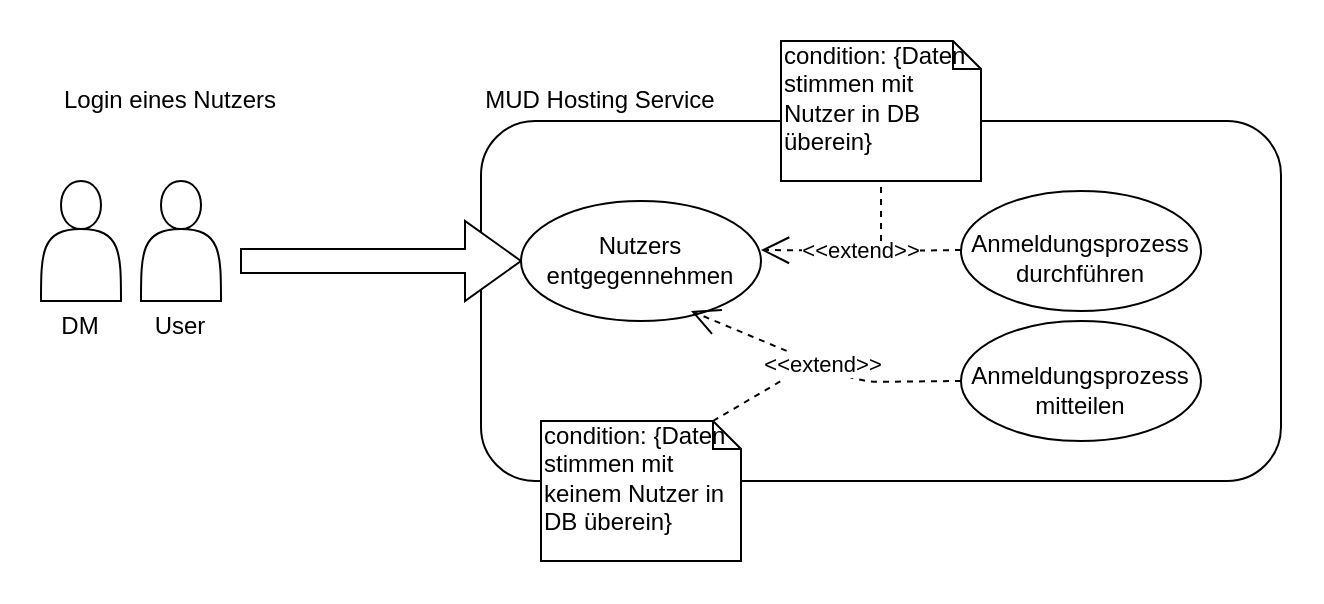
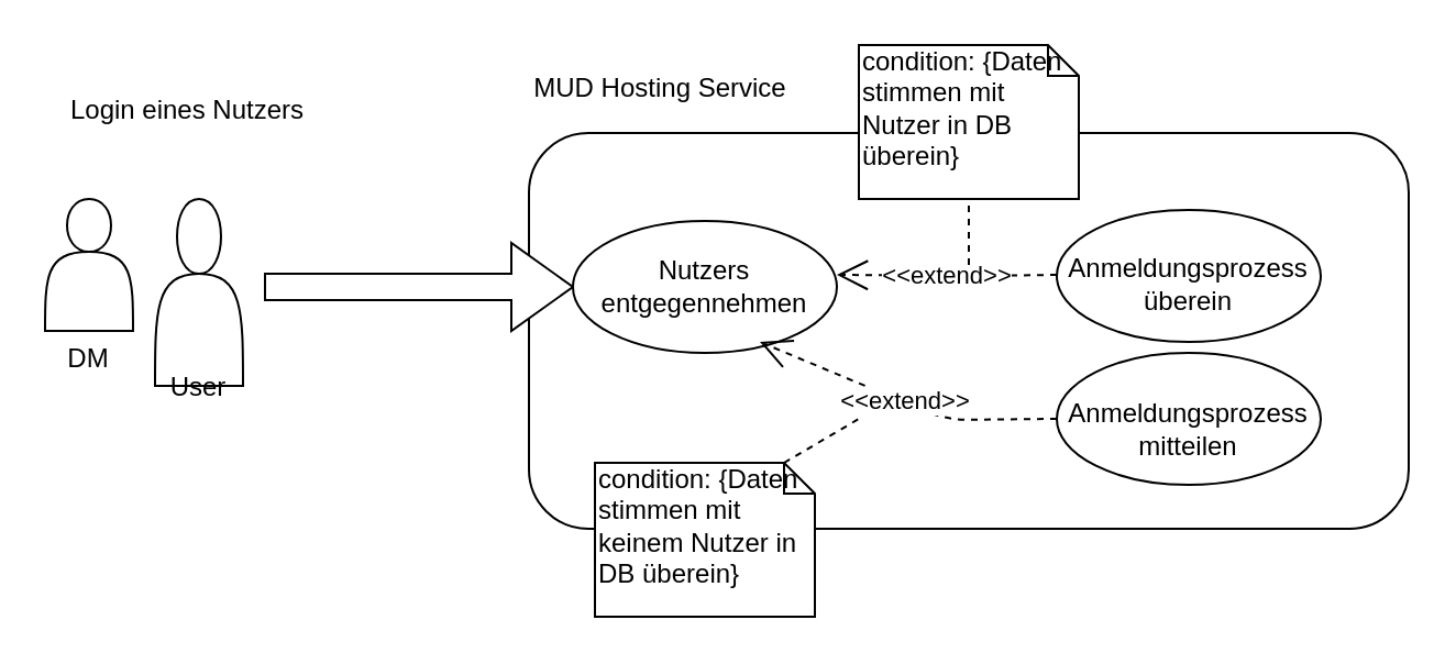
  <mxCell id="0" />
  <mxCell id="1" parent="0" />
  <mxCell id="2" value="&lt;br&gt;&lt;br&gt;&lt;br&gt;&lt;br&gt;&lt;br&gt;&lt;br&gt;DM" style="shape=actor;whiteSpace=wrap;html=1;" parent="1" vertex="1"><mxGeometry x="20" y="90" width="40" height="60" as="geometry" /></mxCell>
- <mxCell id="3" value="&lt;br&gt;&lt;br&gt;&lt;br&gt;&lt;br&gt;&lt;br&gt;&lt;br&gt;User" style="shape=actor;whiteSpace=wrap;html=1;" parent="1" vertex="1"><mxGeometry x="70" y="90" width="40" height="60" as="geometry" /></mxCell>
- <mxCell id="4" value="MUD Hosting Service" style="text;html=1;strokeColor=none;fillColor=none;align=center;verticalAlign=middle;whiteSpace=wrap;rounded=0;" vertex="1" parent="1"><mxGeometry x="220" y="40" width="160" height="20" as="geometry" /></mxCell>
+ <mxCell id="3" value="&lt;br&gt;&lt;br&gt;&lt;br&gt;&lt;br&gt;&lt;br&gt;&lt;br&gt;User" style="shape=actor;whiteSpace=wrap;html=1;" parent="1" vertex="1"><mxGeometry x="70" y="90" width="40" height="85" as="geometry" /></mxCell>
+ <mxCell id="4" value="MUD Hosting Service" style="text;html=1;strokeColor=none;fillColor=none;align=center;verticalAlign=middle;whiteSpace=wrap;rounded=0;" vertex="1" parent="1"><mxGeometry x="220" y="30" width="160" height="20" as="geometry" /></mxCell>
  <mxCell id="5" value="" style="rounded=1;whiteSpace=wrap;html=1;" vertex="1" parent="1"><mxGeometry x="240" y="60" width="400" height="180" as="geometry" /></mxCell>
  <mxCell id="6" value="" style="shape=singleArrow;direction=west;whiteSpace=wrap;html=1;rotation=-180;" vertex="1" parent="1"><mxGeometry x="120" y="110" width="140" height="40" as="geometry" /></mxCell>
  <mxCell id="7" value="" style="ellipse;whiteSpace=wrap;html=1;" vertex="1" parent="1"><mxGeometry x="260" y="100" width="120" height="60" as="geometry" /></mxCell>
  <mxCell id="8" value="&lt;div&gt;Nutzers entgegennehmen&lt;/div&gt;" style="text;html=1;strokeColor=none;fillColor=none;align=center;verticalAlign=middle;whiteSpace=wrap;rounded=0;" vertex="1" parent="1"><mxGeometry x="270" y="105" width="100" height="50" as="geometry" /></mxCell>
  <mxCell id="9" value="Login eines Nutzers" style="text;html=1;strokeColor=none;fillColor=none;align=center;verticalAlign=middle;whiteSpace=wrap;rounded=0;" vertex="1" parent="1"><mxGeometry x="20" y="35" width="130" height="30" as="geometry" /></mxCell>
  <mxCell id="10" value="&amp;lt;&amp;lt;extend&amp;gt;&amp;gt;" style="endArrow=open;endSize=12;dashed=1;html=1;" edge="1" parent="1"><mxGeometry width="160" relative="1" as="geometry"><mxPoint x="480" y="124.5" as="sourcePoint" /><mxPoint x="380" y="124.5" as="targetPoint" /><Array as="points"><mxPoint x="440" y="125" /></Array></mxGeometry></mxCell>
  <mxCell id="11" value="condition: {Daten stimmen mit Nutzer in DB überein}" style="shape=note;whiteSpace=wrap;html=1;size=14;verticalAlign=top;align=left;spacingTop=-6;" vertex="1" parent="1"><mxGeometry x="390" y="20" width="100" height="70" as="geometry" /></mxCell>
  <mxCell id="12" value="" style="ellipse;whiteSpace=wrap;html=1;" vertex="1" parent="1"><mxGeometry x="480" y="95" width="120" height="60" as="geometry" /></mxCell>
- <mxCell id="13" value="Anmeldungsprozess durchführen" style="text;html=1;strokeColor=none;fillColor=none;align=center;verticalAlign=middle;whiteSpace=wrap;rounded=0;" vertex="1" parent="1"><mxGeometry x="490" y="104" width="100" height="50" as="geometry" /></mxCell>
+ <mxCell id="13" value="Anmeldungsprozess überein" style="text;html=1;strokeColor=none;fillColor=none;align=center;verticalAlign=middle;whiteSpace=wrap;rounded=0;" vertex="1" parent="1"><mxGeometry x="490" y="104" width="100" height="50" as="geometry" /></mxCell>
  <mxCell id="14" value="" style="endArrow=none;dashed=1;html=1;entryX=0.5;entryY=1;entryDx=0;entryDy=0;entryPerimeter=0;" edge="1" parent="1" target="11"><mxGeometry width="50" height="50" relative="1" as="geometry"><mxPoint x="440" y="120" as="sourcePoint" /><mxPoint x="440" y="130" as="targetPoint" /></mxGeometry></mxCell>
  <mxCell id="15" value="&amp;lt;&amp;lt;extend&amp;gt;&amp;gt;" style="endArrow=open;endSize=12;dashed=1;html=1;entryX=0.75;entryY=1;entryDx=0;entryDy=0;exitX=0;exitY=0.5;exitDx=0;exitDy=0;" edge="1" parent="1" source="16" target="8"><mxGeometry width="160" relative="1" as="geometry"><mxPoint x="470" y="190" as="sourcePoint" /><mxPoint x="370" y="190" as="targetPoint" /><Array as="points"><mxPoint x="430" y="190.5" /></Array></mxGeometry></mxCell>
  <mxCell id="16" value="" style="ellipse;whiteSpace=wrap;html=1;" vertex="1" parent="1"><mxGeometry x="480" y="160" width="120" height="60" as="geometry" /></mxCell>
  <mxCell id="17" value="Anmeldungsprozess mitteilen" style="text;html=1;strokeColor=none;fillColor=none;align=center;verticalAlign=middle;whiteSpace=wrap;rounded=0;" vertex="1" parent="1"><mxGeometry x="490" y="170" width="100" height="50" as="geometry" /></mxCell>
  <mxCell id="18" value="condition: {Daten stimmen mit keinem Nutzer in DB überein}" style="shape=note;whiteSpace=wrap;html=1;size=14;verticalAlign=top;align=left;spacingTop=-6;" vertex="1" parent="1"><mxGeometry x="270" y="210" width="100" height="70" as="geometry" /></mxCell>
  <mxCell id="19" value="" style="endArrow=none;dashed=1;html=1;exitX=0;exitY=0;exitDx=86;exitDy=0;exitPerimeter=0;" edge="1" parent="1" source="18"><mxGeometry width="50" height="50" relative="1" as="geometry"><mxPoint x="400" y="270" as="sourcePoint" /><mxPoint x="390" y="190" as="targetPoint" /></mxGeometry></mxCell>
